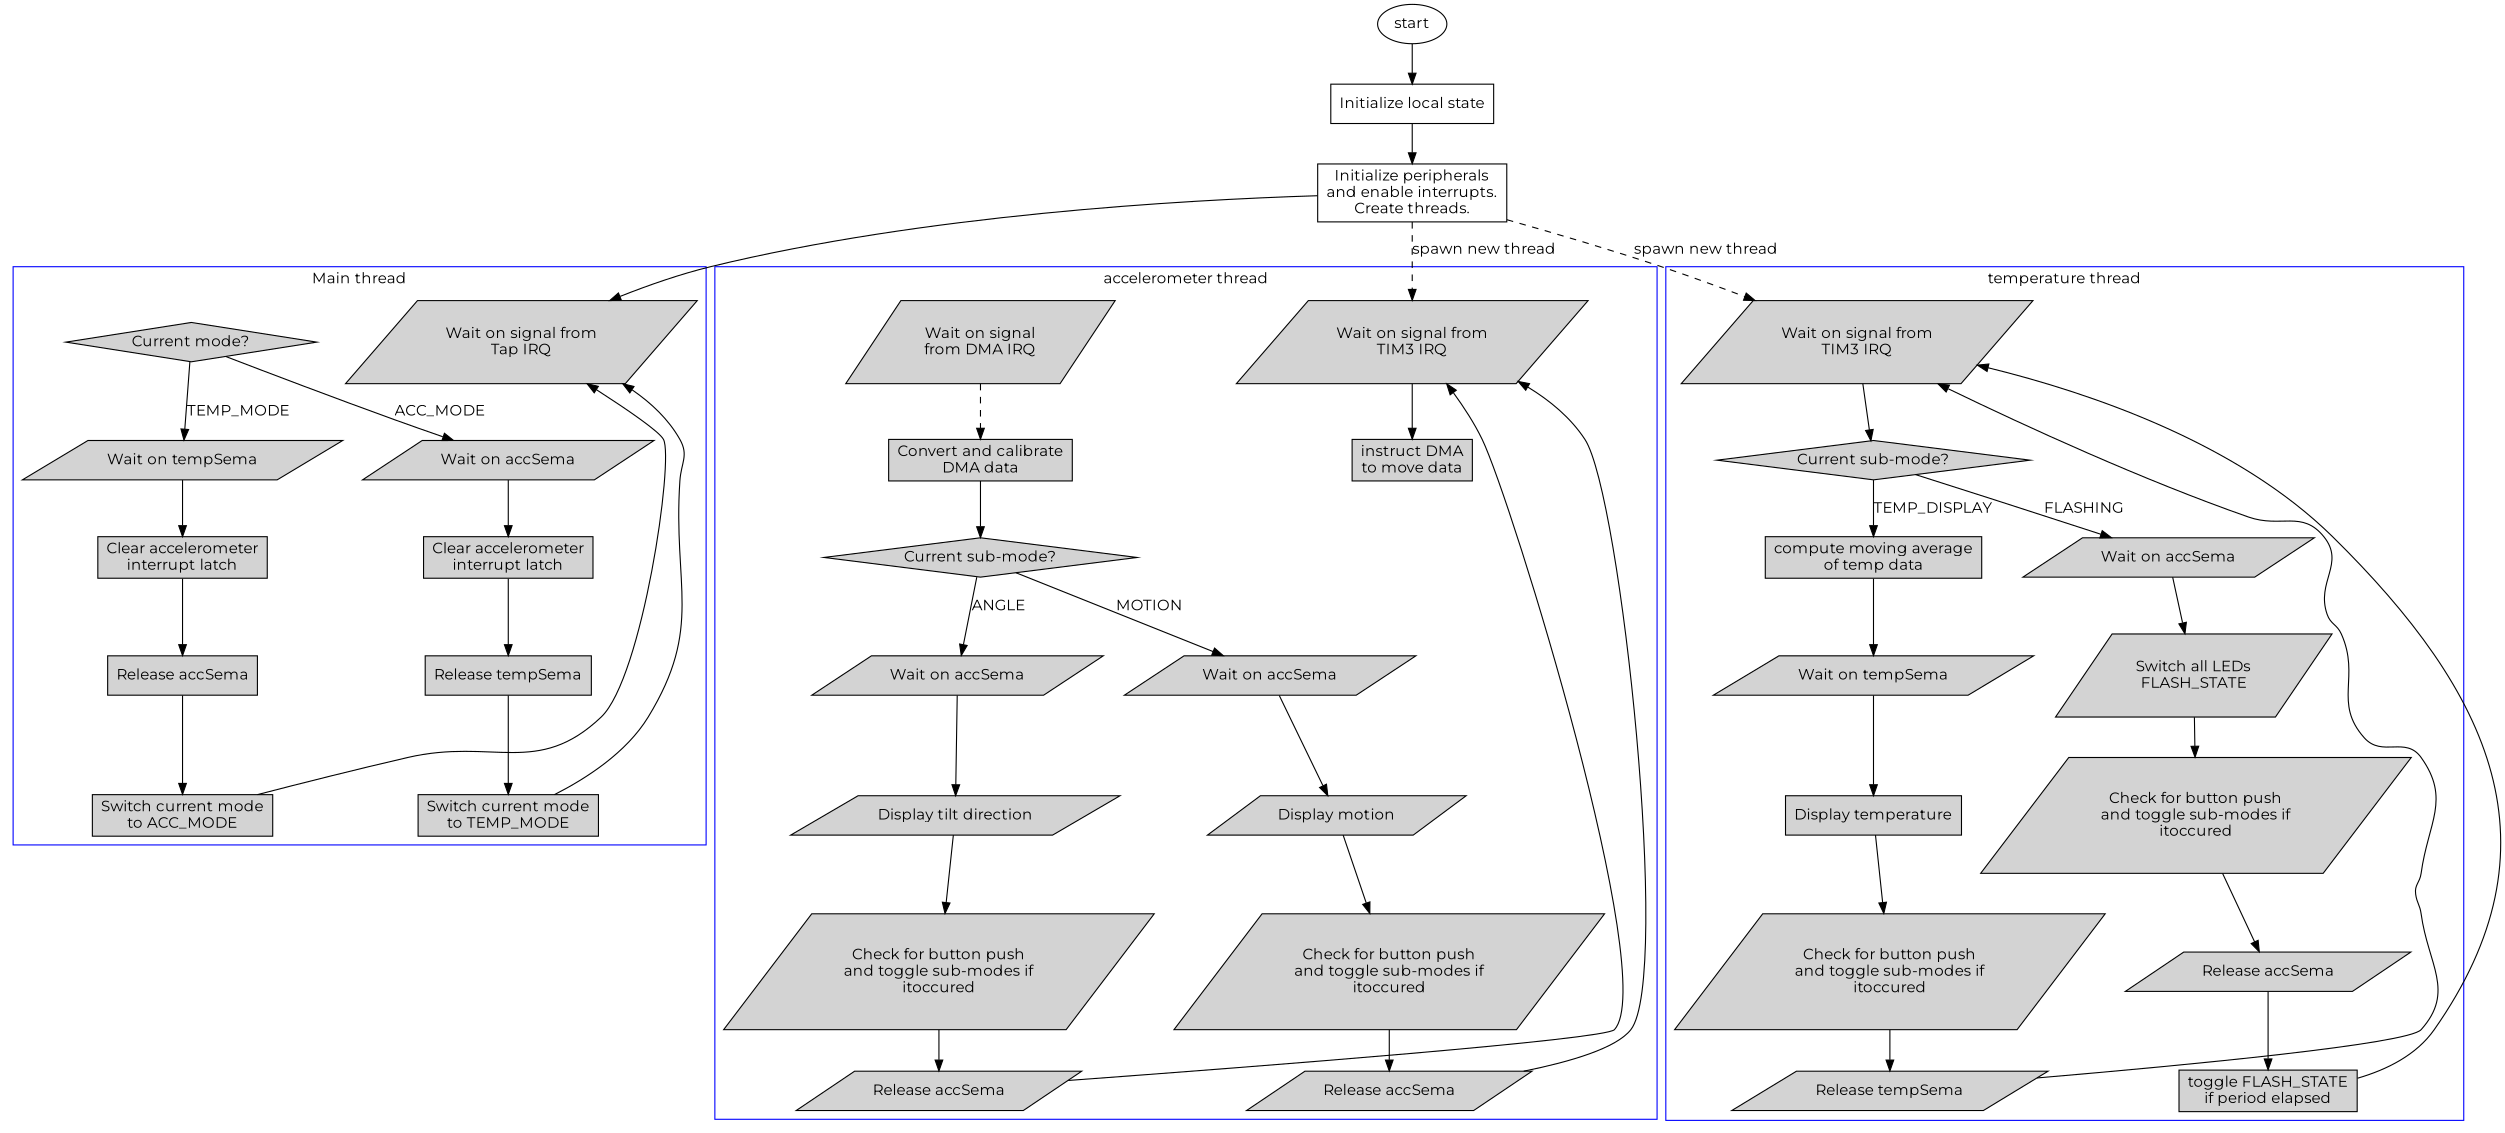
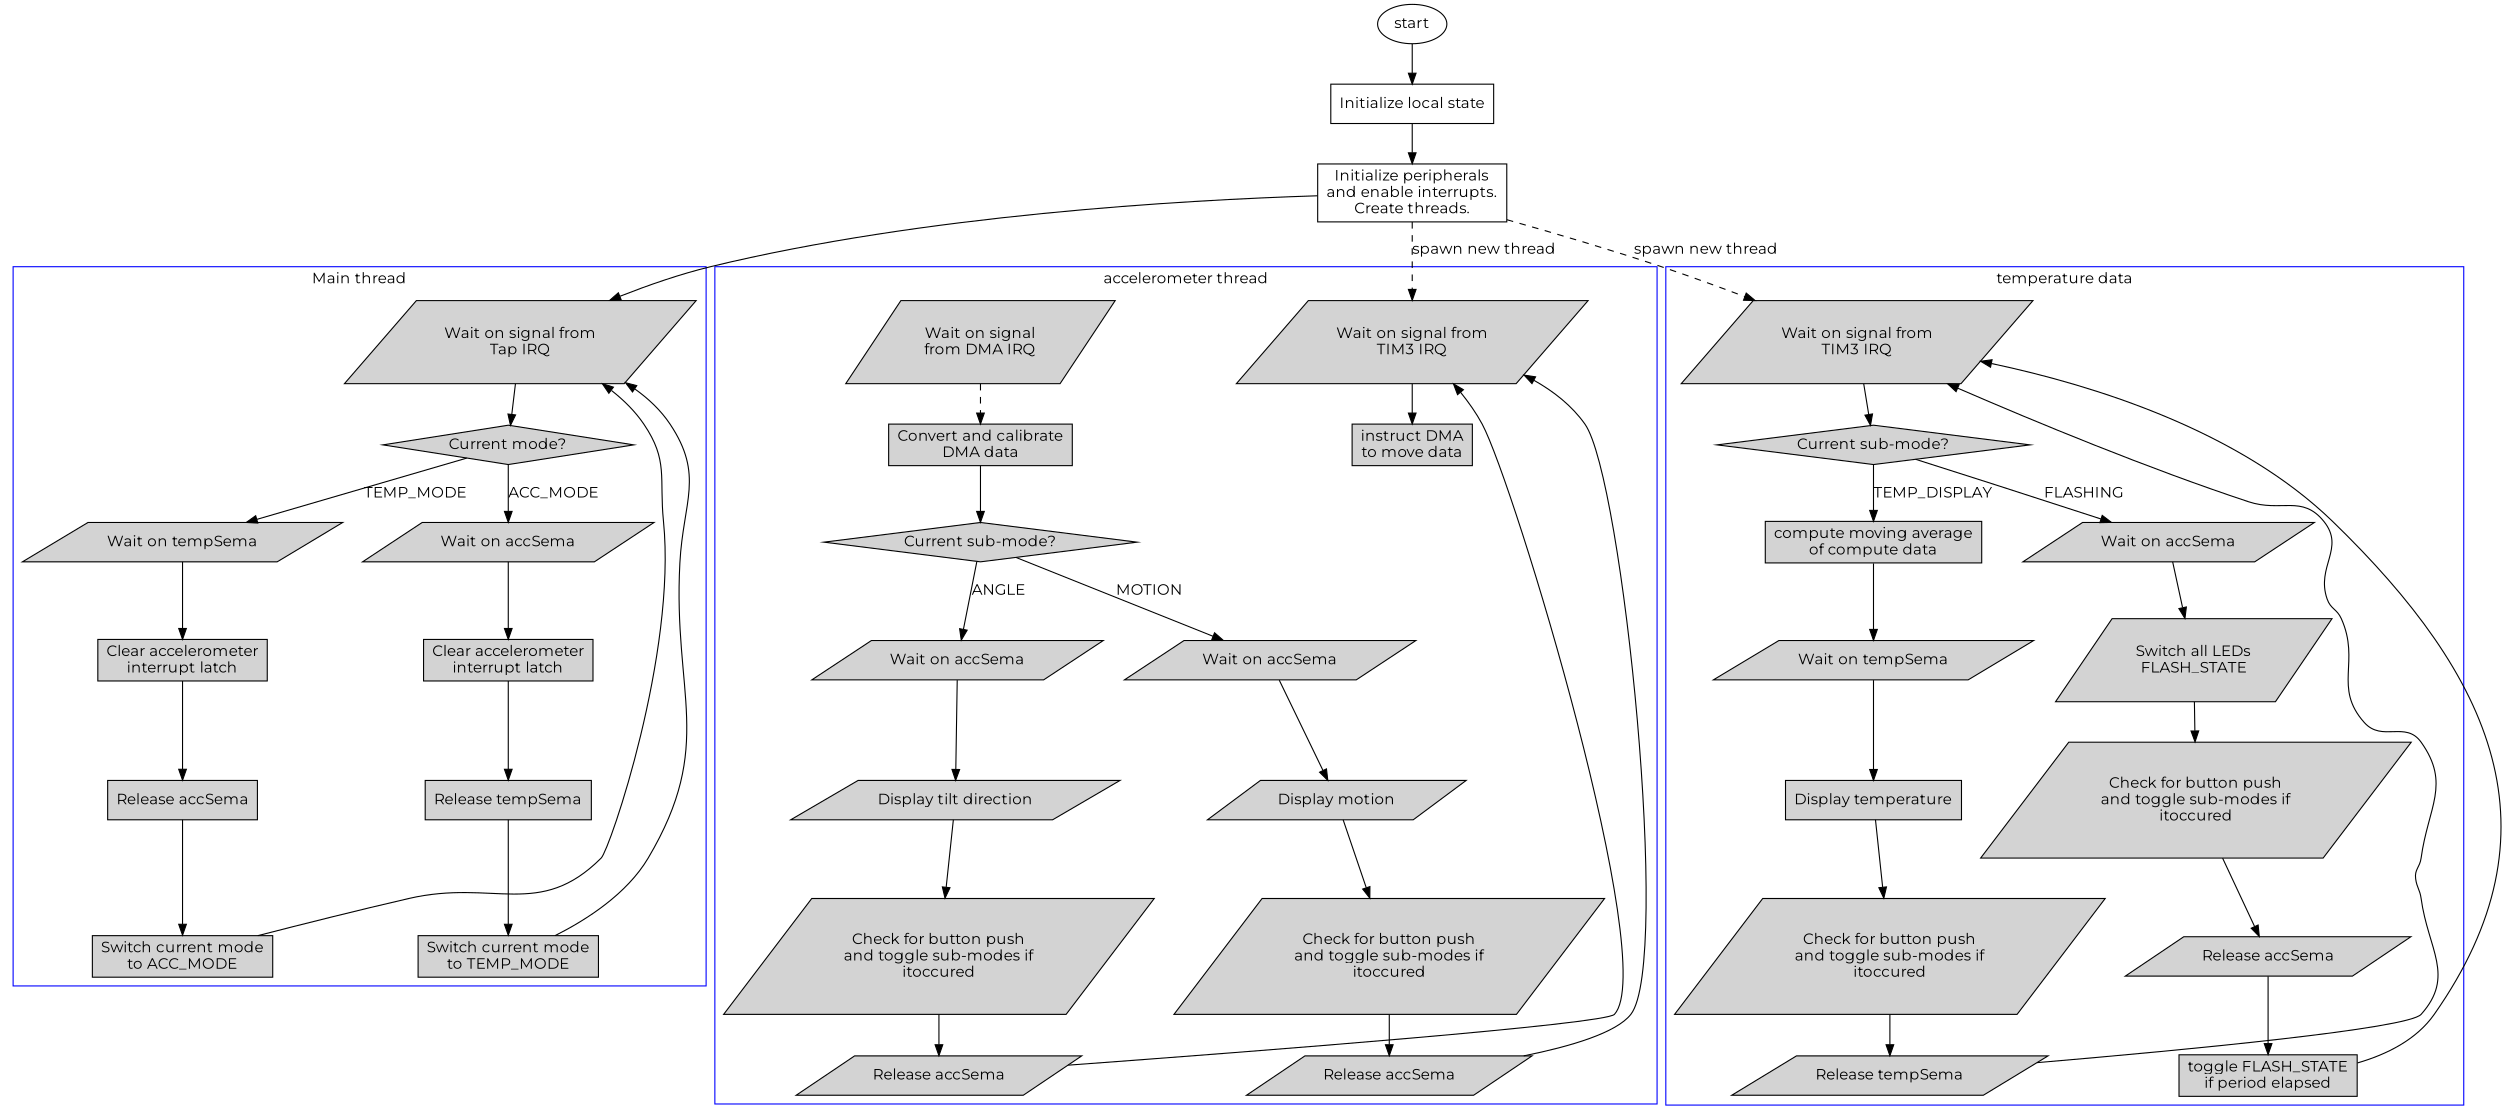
  digraph {
    fontname=Montserrat
    node [fontname=Montserrat shape=parallelogram style=filled]
    edge [fontname=Montserrat]
    n1 [label="Wait on signal from\nTap IRQ"]
    n2 [label="Current mode?" shape=diamond]
    n3 [label="Wait on tempSema"]
    n4 [label="Wait on accSema"]
    n5 [label="Clear accelerometer\ninterrupt latch" shape=box]
    n6 [label="Release accSema" shape=box]
    n7 [label="Switch current mode\nto ACC_MODE" shape=box]
    n8 [label="Clear accelerometer\ninterrupt latch" shape=box]
    n9 [label="Release tempSema" shape=box]
    n10 [label="Switch current mode\nto TEMP_MODE" shape=box]
    n11 [label="Wait on signal from\nTIM3 IRQ"]
    n12 [label="instruct DMA\nto move data" shape=box]
    n13 [label="Wait on signal\nfrom DMA IRQ"]
    n14 [label="Convert and calibrate\nDMA data" shape=box]
    n15 [label="Current sub-mode?" shape=diamond]
    n16 [label="Wait on accSema"]
    n17 [label="Wait on accSema"]
    n18 [label="Display tilt direction"]
    n19 [label="Check for button push\nand toggle sub-modes if\nitoccured"]
    n20 [label="Release accSema"]
    n21 [label="Display motion"]
    n22 [label="Check for button push\nand toggle sub-modes if\nitoccured"]
    n23 [label="Release accSema"]
    n24 [label="Wait on signal from\nTIM3 IRQ"]
    n25 [label="Current sub-mode?" shape=diamond]
-   n26 [label="compute moving average\nof temp data" shape=box]
+   n26 [label="compute moving average\nof compute data" shape=box]
    n27 [label="Wait on accSema"]
    n28 [label="Wait on tempSema"]
    n29 [label="Display temperature" shape=box]
    n30 [label="Check for button push\nand toggle sub-modes if\nitoccured"]
    n31 [label="Release tempSema"]
    n32 [label="Switch all LEDs\nFLASH_STATE"]
    n33 [label="Check for button push\nand toggle sub-modes if\nitoccured"]
    n34 [label="Release accSema"]
    n35 [label="toggle FLASH_STATE\nif period elapsed" shape=box]
    n36 [label="Initialize local state" shape=box style=""]
    n37 [label="Initialize peripherals\nand enable interrupts.\nCreate threads." shape=box style=""]
    start [shape=oval style=""]
    subgraph cluster_1 {
      color=blue
      label="Main thread"
      n1
      n2
      n3
      n4
      n5
      n6
      n7
      n8
      n9
      n10
    }
    subgraph cluster_2 {
      color=blue
      label="accelerometer thread"
      n11
      n12
      n13
      n14
      n15
      n16
      n17
      n18
      n19
      n20
      n21
      n22
      n23
    }
    subgraph cluster_3 {
      color=blue
-     label="temperature thread"
+     label="temperature data"
      n24
      n25
      n26
      n27
      n28
      n29
      n30
      n31
      n32
      n33
      n34
      n35
    }
+   n1 -> n2
    n2 -> n3 [label=TEMP_MODE]
    n2 -> n4 [label=ACC_MODE]
    n3 -> n5
    n4 -> n8
    n5 -> n6
    n6 -> n7
    n7 -> n1 [constraint=false]
    n8 -> n9
    n9 -> n10
    n10 -> n1 [constraint=false]
    n11 -> n12
    n13 -> n14 [style=dashed]
    n14 -> n15
    n15 -> n16 [label=ANGLE]
    n15 -> n17 [label=MOTION]
    n16 -> n18
    n17 -> n21
    n18 -> n19
    n19 -> n20
    n20 -> n11 [constraint=false]
    n21 -> n22
    n22 -> n23
    n23 -> n11 [constraint=false]
    n24 -> n25
    n25 -> n26 [label=TEMP_DISPLAY]
    n25 -> n27 [label=FLASHING]
    n26 -> n28
    n27 -> n32
    n28 -> n29
    n29 -> n30
    n30 -> n31
    n31 -> n24 [constraint=false]
    n32 -> n33
    n33 -> n34
    n34 -> n35
    n35 -> n24 [constraint=false]
    n36 -> n37
    n37 -> n1
    n37 -> n11 [label="spawn new thread" style=dashed]
    n37 -> n24 [label="spawn new thread" style=dashed]
    start -> n36
  }
